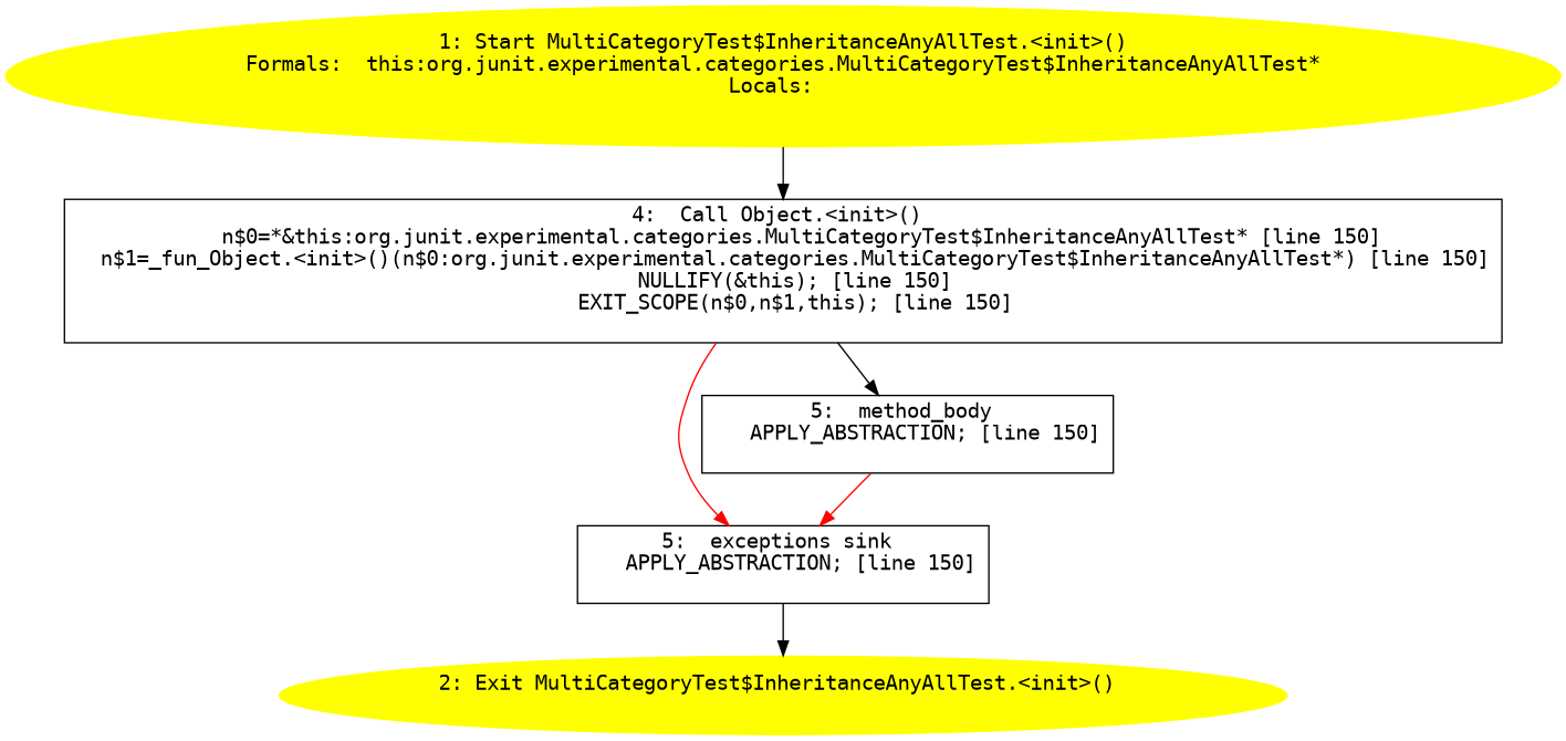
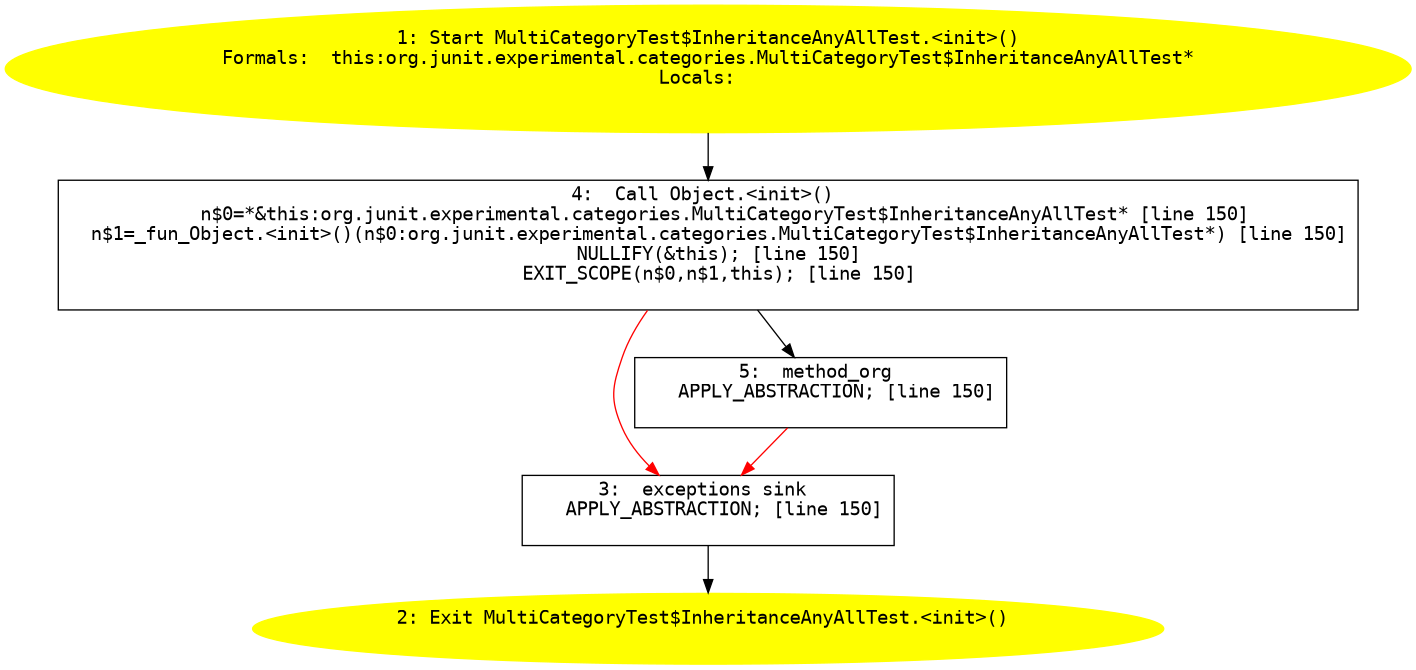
  digraph {
    fontname="DejaVu Sans Mono"
    node [fontname="DejaVu Sans Mono" shape=box]
    edge [fontname="DejaVu Sans Mono"]
    n1 [color=yellow label="1: Start MultiCategoryTest$InheritanceAnyAllTest.<init>()\nFormals:  this:org.junit.experimental.categories.MultiCategoryTest$InheritanceAnyAllTest*\nLocals:  \n  " style=filled shape=""]
    n2 [label="4:  Call Object.<init>() \n   n$0=*&this:org.junit.experimental.categories.MultiCategoryTest$InheritanceAnyAllTest* [line 150]\n  n$1=_fun_Object.<init>()(n$0:org.junit.experimental.categories.MultiCategoryTest$InheritanceAnyAllTest*) [line 150]\n  NULLIFY(&this); [line 150]\n  EXIT_SCOPE(n$0,n$1,this); [line 150]\n "]
-   n3 [label="5:  exceptions sink \n   APPLY_ABSTRACTION; [line 150]\n "]
-   n4 [label="5:  method_body \n   APPLY_ABSTRACTION; [line 150]\n "]
+   n3 [label="3:  exceptions sink \n   APPLY_ABSTRACTION; [line 150]\n "]
+   n4 [label="5:  method_org \n   APPLY_ABSTRACTION; [line 150]\n "]
    n5 [color=yellow label="2: Exit MultiCategoryTest$InheritanceAnyAllTest.<init>() \n  " style=filled shape=""]
    n1 -> n2
    n2 -> n3 [color=red]
    n2 -> n4
    n3 -> n5
    n4 -> n3 [color=red]
  }
